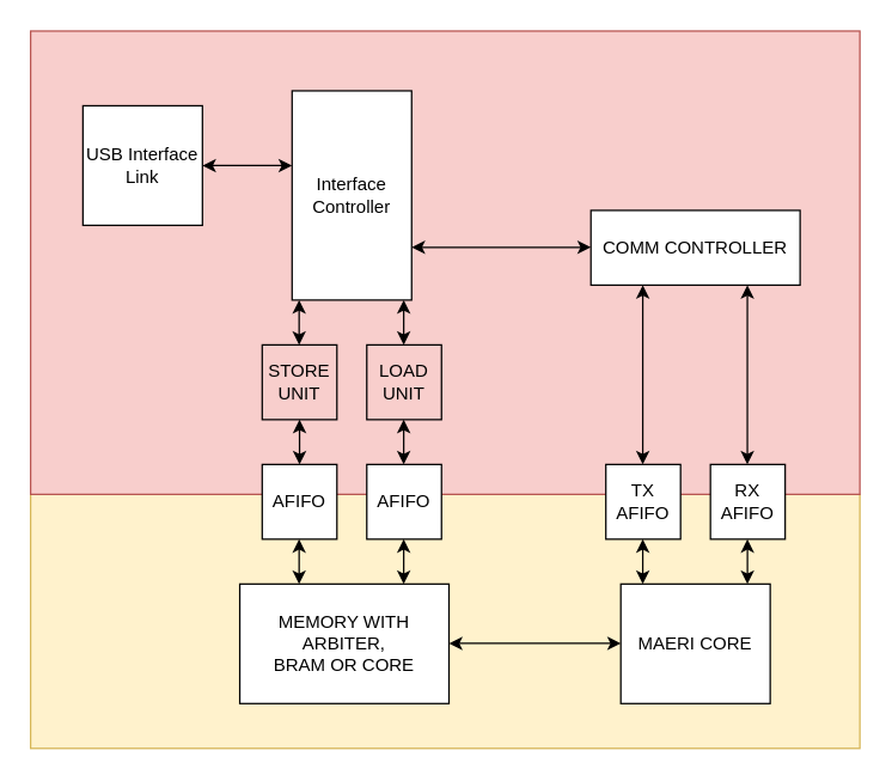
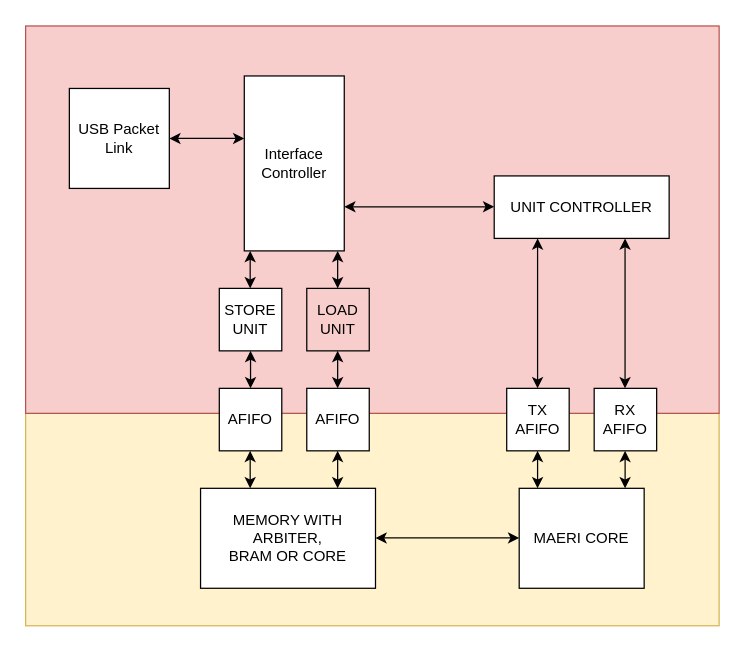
  <mxCell id="0" />
  <mxCell id="1" parent="0" />
  <mxCell id="2" value="" style="rounded=0;whiteSpace=wrap;html=1;strokeColor=#d6b656;fillColor=#fff2cc;" parent="1" vertex="1"><mxGeometry x="20" y="330" width="555" height="170" as="geometry" /></mxCell>
  <mxCell id="3" value="" style="rounded=0;whiteSpace=wrap;html=1;strokeColor=#b85450;fillColor=#f8cecc;" parent="1" vertex="1"><mxGeometry x="20" y="20" width="555" height="310" as="geometry" /></mxCell>
- <mxCell id="4" value="USB Interface Link" style="whiteSpace=wrap;html=1;aspect=fixed;" parent="1" vertex="1"><mxGeometry x="55" y="70" width="80" height="80" as="geometry" /></mxCell>
+ <mxCell id="4" value="USB Packet Link" style="whiteSpace=wrap;html=1;aspect=fixed;" parent="1" vertex="1"><mxGeometry x="55" y="70" width="80" height="80" as="geometry" /></mxCell>
  <mxCell id="5" value="Interface Controller" style="rounded=0;whiteSpace=wrap;html=1;" parent="1" vertex="1"><mxGeometry x="195" y="60" width="80" height="140" as="geometry" /></mxCell>
  <mxCell id="6" value="" style="endArrow=classic;startArrow=classic;html=1;" parent="1" edge="1"><mxGeometry width="50" height="50" relative="1" as="geometry"><mxPoint x="135" y="110" as="sourcePoint" /><mxPoint x="195" y="110" as="targetPoint" /></mxGeometry></mxCell>
  <mxCell id="7" value="" style="endArrow=classic;startArrow=classic;html=1;" parent="1" edge="1"><mxGeometry width="50" height="50" relative="1" as="geometry"><mxPoint x="275" y="164.71" as="sourcePoint" /><mxPoint x="395" y="164.71" as="targetPoint" /></mxGeometry></mxCell>
  <mxCell id="8" value="LOAD&lt;br&gt;UNIT" style="whiteSpace=wrap;html=1;aspect=fixed;fillColor=#f8cecc;" parent="1" vertex="1"><mxGeometry x="245" y="230" width="50" height="50" as="geometry" /></mxCell>
- <mxCell id="9" value="STORE&lt;br&gt;UNIT" style="whiteSpace=wrap;html=1;aspect=fixed;fillColor=#f8cecc;" parent="1" vertex="1"><mxGeometry x="175" y="230" width="50" height="50" as="geometry" /></mxCell>
+ <mxCell id="9" value="STORE&lt;br&gt;UNIT" style="whiteSpace=wrap;html=1;aspect=fixed;" parent="1" vertex="1"><mxGeometry x="175" y="230" width="50" height="50" as="geometry" /></mxCell>
  <mxCell id="10" value="" style="endArrow=classic;startArrow=classic;html=1;" parent="1" edge="1"><mxGeometry width="50" height="50" relative="1" as="geometry"><mxPoint x="269.71" y="230" as="sourcePoint" /><mxPoint x="269.71" y="200" as="targetPoint" /></mxGeometry></mxCell>
  <mxCell id="11" value="" style="endArrow=classic;startArrow=classic;html=1;" parent="1" edge="1"><mxGeometry width="50" height="50" relative="1" as="geometry"><mxPoint x="199.71" y="230" as="sourcePoint" /><mxPoint x="199.71" y="200" as="targetPoint" /></mxGeometry></mxCell>
  <mxCell id="12" value="AFIFO" style="whiteSpace=wrap;html=1;aspect=fixed;" parent="1" vertex="1"><mxGeometry x="245" y="310" width="50" height="50" as="geometry" /></mxCell>
  <mxCell id="13" value="" style="endArrow=classic;startArrow=classic;html=1;" parent="1" edge="1"><mxGeometry width="50" height="50" relative="1" as="geometry"><mxPoint x="200" y="310" as="sourcePoint" /><mxPoint x="200" y="280" as="targetPoint" /></mxGeometry></mxCell>
  <mxCell id="14" value="AFIFO" style="whiteSpace=wrap;html=1;aspect=fixed;" parent="1" vertex="1"><mxGeometry x="175" y="310" width="50" height="50" as="geometry" /></mxCell>
  <mxCell id="15" value="" style="endArrow=classic;startArrow=classic;html=1;" parent="1" edge="1"><mxGeometry width="50" height="50" relative="1" as="geometry"><mxPoint x="269.71" y="390" as="sourcePoint" /><mxPoint x="269.71" y="360" as="targetPoint" /></mxGeometry></mxCell>
  <mxCell id="16" value="MEMORY WITH ARBITER,&lt;br&gt;BRAM OR CORE" style="rounded=0;whiteSpace=wrap;html=1;" parent="1" vertex="1"><mxGeometry x="160" y="390" width="140" height="80" as="geometry" /></mxCell>
  <mxCell id="17" value="" style="endArrow=classic;startArrow=classic;html=1;" parent="1" edge="1"><mxGeometry width="50" height="50" relative="1" as="geometry"><mxPoint x="429.71" y="390" as="sourcePoint" /><mxPoint x="429.71" y="360" as="targetPoint" /></mxGeometry></mxCell>
  <mxCell id="18" value="" style="endArrow=classic;startArrow=classic;html=1;" parent="1" edge="1"><mxGeometry width="50" height="50" relative="1" as="geometry"><mxPoint x="499.76" y="390" as="sourcePoint" /><mxPoint x="499.76" y="360" as="targetPoint" /></mxGeometry></mxCell>
  <mxCell id="19" value="MAERI CORE" style="rounded=0;whiteSpace=wrap;html=1;" parent="1" vertex="1"><mxGeometry x="415" y="390" width="100" height="80" as="geometry" /></mxCell>
  <mxCell id="20" value="TX&lt;br&gt;AFIFO" style="whiteSpace=wrap;html=1;aspect=fixed;" parent="1" vertex="1"><mxGeometry x="405" y="310" width="50" height="50" as="geometry" /></mxCell>
  <mxCell id="21" value="RX&lt;br&gt;AFIFO" style="whiteSpace=wrap;html=1;aspect=fixed;" parent="1" vertex="1"><mxGeometry x="475" y="310" width="50" height="50" as="geometry" /></mxCell>
  <mxCell id="22" value="" style="endArrow=classic;startArrow=classic;html=1;" parent="1" edge="1"><mxGeometry width="50" height="50" relative="1" as="geometry"><mxPoint x="300" y="429.71" as="sourcePoint" /><mxPoint x="415" y="429.71" as="targetPoint" /></mxGeometry></mxCell>
- <mxCell id="23" value="COMM CONTROLLER" style="rounded=0;whiteSpace=wrap;html=1;" parent="1" vertex="1"><mxGeometry x="395" y="140" width="140" height="50" as="geometry" /></mxCell>
+ <mxCell id="23" value="UNIT CONTROLLER" style="rounded=0;whiteSpace=wrap;html=1;" parent="1" vertex="1"><mxGeometry x="395" y="140" width="140" height="50" as="geometry" /></mxCell>
  <mxCell id="24" value="" style="endArrow=classic;startArrow=classic;html=1;" parent="1" edge="1"><mxGeometry width="50" height="50" relative="1" as="geometry"><mxPoint x="499.71" y="310" as="sourcePoint" /><mxPoint x="499.71" y="190" as="targetPoint" /></mxGeometry></mxCell>
  <mxCell id="25" value="" style="endArrow=classic;startArrow=classic;html=1;" parent="1" edge="1"><mxGeometry width="50" height="50" relative="1" as="geometry"><mxPoint x="429.71" y="310" as="sourcePoint" /><mxPoint x="429.71" y="190" as="targetPoint" /></mxGeometry></mxCell>
  <mxCell id="26" value="" style="endArrow=classic;startArrow=classic;html=1;" parent="1" edge="1"><mxGeometry width="50" height="50" relative="1" as="geometry"><mxPoint x="199.71" y="390" as="sourcePoint" /><mxPoint x="199.71" y="360" as="targetPoint" /></mxGeometry></mxCell>
  <mxCell id="27" value="" style="endArrow=classic;startArrow=classic;html=1;" parent="1" edge="1"><mxGeometry width="50" height="50" relative="1" as="geometry"><mxPoint x="269.71" y="310" as="sourcePoint" /><mxPoint x="269.71" y="280" as="targetPoint" /></mxGeometry></mxCell>
